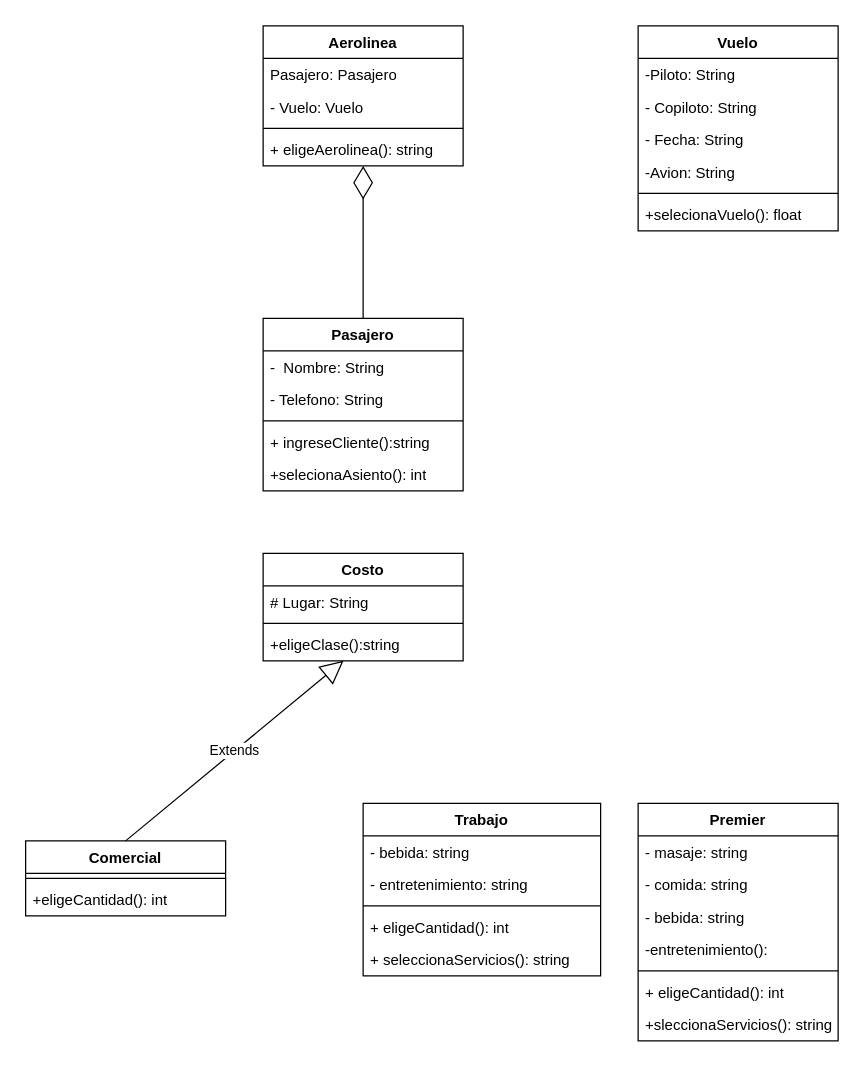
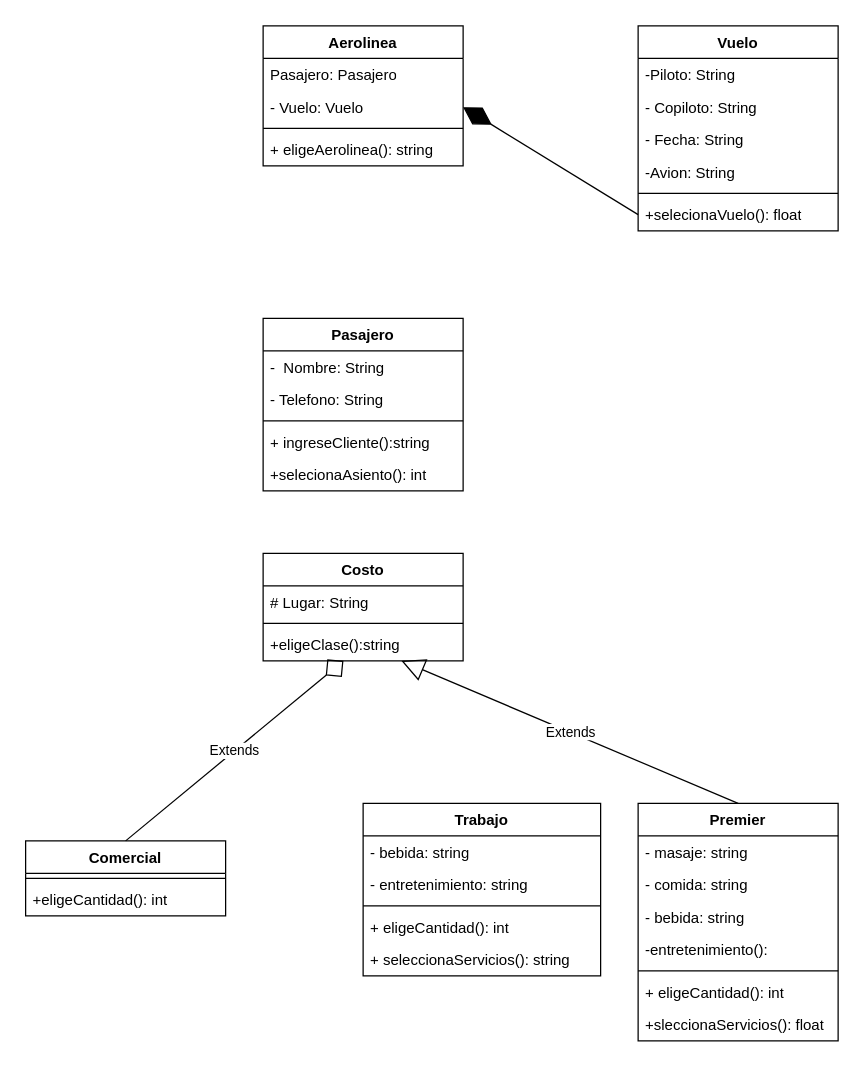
  <mxCell id="0" />
  <mxCell id="1" parent="0" />
  <mxCell id="2" value="Trabajo" style="swimlane;fontStyle=1;align=center;verticalAlign=top;childLayout=stackLayout;horizontal=1;startSize=26;horizontalStack=0;resizeParent=1;resizeParentMax=0;resizeLast=0;collapsible=1;marginBottom=0;whiteSpace=wrap;html=1;" parent="1" vertex="1"><mxGeometry x="290" y="642" width="190" height="138" as="geometry" /></mxCell>
  <mxCell id="3" value="- bebida: string" style="text;strokeColor=none;fillColor=none;align=left;verticalAlign=top;spacingLeft=4;spacingRight=4;overflow=hidden;rotatable=0;points=[[0,0.5],[1,0.5]];portConstraint=eastwest;whiteSpace=wrap;html=1;" vertex="1" parent="2"><mxGeometry y="26" width="190" height="26" as="geometry" /></mxCell>
  <mxCell id="4" value="- entretenimiento: string" style="text;strokeColor=none;fillColor=none;align=left;verticalAlign=top;spacingLeft=4;spacingRight=4;overflow=hidden;rotatable=0;points=[[0,0.5],[1,0.5]];portConstraint=eastwest;whiteSpace=wrap;html=1;" vertex="1" parent="2"><mxGeometry y="52" width="190" height="26" as="geometry" /></mxCell>
  <mxCell id="5" value="" style="line;strokeWidth=1;fillColor=none;align=left;verticalAlign=middle;spacingTop=-1;spacingLeft=3;spacingRight=3;rotatable=0;labelPosition=right;points=[];portConstraint=eastwest;strokeColor=inherit;" parent="2" vertex="1"><mxGeometry y="78" width="190" height="8" as="geometry" /></mxCell>
  <mxCell id="6" value="+ eligeCantidad(): int" style="text;strokeColor=none;fillColor=none;align=left;verticalAlign=top;spacingLeft=4;spacingRight=4;overflow=hidden;rotatable=0;points=[[0,0.5],[1,0.5]];portConstraint=eastwest;whiteSpace=wrap;html=1;" parent="2" vertex="1"><mxGeometry y="86" width="190" height="26" as="geometry" /></mxCell>
  <mxCell id="7" value="+ seleccionaServicios(): string" style="text;strokeColor=none;fillColor=none;align=left;verticalAlign=top;spacingLeft=4;spacingRight=4;overflow=hidden;rotatable=0;points=[[0,0.5],[1,0.5]];portConstraint=eastwest;whiteSpace=wrap;html=1;" vertex="1" parent="2"><mxGeometry y="112" width="190" height="26" as="geometry" /></mxCell>
  <mxCell id="8" value="Premier" style="swimlane;fontStyle=1;align=center;verticalAlign=top;childLayout=stackLayout;horizontal=1;startSize=26;horizontalStack=0;resizeParent=1;resizeParentMax=0;resizeLast=0;collapsible=1;marginBottom=0;whiteSpace=wrap;html=1;" parent="1" vertex="1"><mxGeometry x="510" y="642" width="160" height="190" as="geometry" /></mxCell>
  <mxCell id="9" value="- masaje: string" style="text;strokeColor=none;fillColor=none;align=left;verticalAlign=top;spacingLeft=4;spacingRight=4;overflow=hidden;rotatable=0;points=[[0,0.5],[1,0.5]];portConstraint=eastwest;whiteSpace=wrap;html=1;" vertex="1" parent="8"><mxGeometry y="26" width="160" height="26" as="geometry" /></mxCell>
  <mxCell id="10" value="- comida: string" style="text;strokeColor=none;fillColor=none;align=left;verticalAlign=top;spacingLeft=4;spacingRight=4;overflow=hidden;rotatable=0;points=[[0,0.5],[1,0.5]];portConstraint=eastwest;whiteSpace=wrap;html=1;" vertex="1" parent="8"><mxGeometry y="52" width="160" height="26" as="geometry" /></mxCell>
  <mxCell id="11" value="- bebida: string" style="text;strokeColor=none;fillColor=none;align=left;verticalAlign=top;spacingLeft=4;spacingRight=4;overflow=hidden;rotatable=0;points=[[0,0.5],[1,0.5]];portConstraint=eastwest;whiteSpace=wrap;html=1;" vertex="1" parent="8"><mxGeometry y="78" width="160" height="26" as="geometry" /></mxCell>
  <mxCell id="12" value="-entretenimiento():&lt;br&gt;" style="text;strokeColor=none;fillColor=none;align=left;verticalAlign=top;spacingLeft=4;spacingRight=4;overflow=hidden;rotatable=0;points=[[0,0.5],[1,0.5]];portConstraint=eastwest;whiteSpace=wrap;html=1;" vertex="1" parent="8"><mxGeometry y="104" width="160" height="26" as="geometry" /></mxCell>
  <mxCell id="13" value="" style="line;strokeWidth=1;fillColor=none;align=left;verticalAlign=middle;spacingTop=-1;spacingLeft=3;spacingRight=3;rotatable=0;labelPosition=right;points=[];portConstraint=eastwest;strokeColor=inherit;" parent="8" vertex="1"><mxGeometry y="130" width="160" height="8" as="geometry" /></mxCell>
  <mxCell id="14" value="+ eligeCantidad(): int" style="text;strokeColor=none;fillColor=none;align=left;verticalAlign=top;spacingLeft=4;spacingRight=4;overflow=hidden;rotatable=0;points=[[0,0.5],[1,0.5]];portConstraint=eastwest;whiteSpace=wrap;html=1;" parent="8" vertex="1"><mxGeometry y="138" width="160" height="26" as="geometry" /></mxCell>
- <mxCell id="15" value="+sleccionaServicios(): string" style="text;strokeColor=none;fillColor=none;align=left;verticalAlign=top;spacingLeft=4;spacingRight=4;overflow=hidden;rotatable=0;points=[[0,0.5],[1,0.5]];portConstraint=eastwest;whiteSpace=wrap;html=1;" vertex="1" parent="8"><mxGeometry y="164" width="160" height="26" as="geometry" /></mxCell>
+ <mxCell id="15" value="+sleccionaServicios(): float" style="text;strokeColor=none;fillColor=none;align=left;verticalAlign=top;spacingLeft=4;spacingRight=4;overflow=hidden;rotatable=0;points=[[0,0.5],[1,0.5]];portConstraint=eastwest;whiteSpace=wrap;html=1;" vertex="1" parent="8"><mxGeometry y="164" width="160" height="26" as="geometry" /></mxCell>
  <mxCell id="16" value="Comercial" style="swimlane;fontStyle=1;align=center;verticalAlign=top;childLayout=stackLayout;horizontal=1;startSize=26;horizontalStack=0;resizeParent=1;resizeParentMax=0;resizeLast=0;collapsible=1;marginBottom=0;whiteSpace=wrap;html=1;" parent="1" vertex="1"><mxGeometry x="20" y="672" width="160" height="60" as="geometry" /></mxCell>
  <mxCell id="17" value="" style="line;strokeWidth=1;fillColor=none;align=left;verticalAlign=middle;spacingTop=-1;spacingLeft=3;spacingRight=3;rotatable=0;labelPosition=right;points=[];portConstraint=eastwest;strokeColor=inherit;" parent="16" vertex="1"><mxGeometry y="26" width="160" height="8" as="geometry" /></mxCell>
  <mxCell id="18" value="+eligeCantidad(): int" style="text;strokeColor=none;fillColor=none;align=left;verticalAlign=top;spacingLeft=4;spacingRight=4;overflow=hidden;rotatable=0;points=[[0,0.5],[1,0.5]];portConstraint=eastwest;whiteSpace=wrap;html=1;" parent="16" vertex="1"><mxGeometry y="34" width="160" height="26" as="geometry" /></mxCell>
  <mxCell id="19" value="Costo" style="swimlane;fontStyle=1;align=center;verticalAlign=top;childLayout=stackLayout;horizontal=1;startSize=26;horizontalStack=0;resizeParent=1;resizeParentMax=0;resizeLast=0;collapsible=1;marginBottom=0;whiteSpace=wrap;html=1;" parent="1" vertex="1"><mxGeometry x="210" y="442" width="160" height="86" as="geometry" /></mxCell>
  <mxCell id="20" value="# Lugar: String" style="text;strokeColor=none;fillColor=none;align=left;verticalAlign=top;spacingLeft=4;spacingRight=4;overflow=hidden;rotatable=0;points=[[0,0.5],[1,0.5]];portConstraint=eastwest;whiteSpace=wrap;html=1;" parent="19" vertex="1"><mxGeometry y="26" width="160" height="26" as="geometry" /></mxCell>
  <mxCell id="21" value="" style="line;strokeWidth=1;fillColor=none;align=left;verticalAlign=middle;spacingTop=-1;spacingLeft=3;spacingRight=3;rotatable=0;labelPosition=right;points=[];portConstraint=eastwest;strokeColor=inherit;" parent="19" vertex="1"><mxGeometry y="52" width="160" height="8" as="geometry" /></mxCell>
  <mxCell id="22" value="+eligeClase():string" style="text;strokeColor=none;fillColor=none;align=left;verticalAlign=top;spacingLeft=4;spacingRight=4;overflow=hidden;rotatable=0;points=[[0,0.5],[1,0.5]];portConstraint=eastwest;whiteSpace=wrap;html=1;" parent="19" vertex="1"><mxGeometry y="60" width="160" height="26" as="geometry" /></mxCell>
  <mxCell id="23" value="Pasajero" style="swimlane;fontStyle=1;align=center;verticalAlign=top;childLayout=stackLayout;horizontal=1;startSize=26;horizontalStack=0;resizeParent=1;resizeParentMax=0;resizeLast=0;collapsible=1;marginBottom=0;whiteSpace=wrap;html=1;" parent="1" vertex="1"><mxGeometry x="210" y="254" width="160" height="138" as="geometry" /></mxCell>
  <mxCell id="24" value="-&amp;nbsp; Nombre: String" style="text;strokeColor=none;fillColor=none;align=left;verticalAlign=top;spacingLeft=4;spacingRight=4;overflow=hidden;rotatable=0;points=[[0,0.5],[1,0.5]];portConstraint=eastwest;whiteSpace=wrap;html=1;" parent="23" vertex="1"><mxGeometry y="26" width="160" height="26" as="geometry" /></mxCell>
  <mxCell id="25" value="- Telefono: String" style="text;strokeColor=none;fillColor=none;align=left;verticalAlign=top;spacingLeft=4;spacingRight=4;overflow=hidden;rotatable=0;points=[[0,0.5],[1,0.5]];portConstraint=eastwest;whiteSpace=wrap;html=1;" vertex="1" parent="23"><mxGeometry y="52" width="160" height="26" as="geometry" /></mxCell>
  <mxCell id="26" value="" style="line;strokeWidth=1;fillColor=none;align=left;verticalAlign=middle;spacingTop=-1;spacingLeft=3;spacingRight=3;rotatable=0;labelPosition=right;points=[];portConstraint=eastwest;strokeColor=inherit;" parent="23" vertex="1"><mxGeometry y="78" width="160" height="8" as="geometry" /></mxCell>
  <mxCell id="27" value="+ ingreseCliente():string" style="text;strokeColor=none;fillColor=none;align=left;verticalAlign=top;spacingLeft=4;spacingRight=4;overflow=hidden;rotatable=0;points=[[0,0.5],[1,0.5]];portConstraint=eastwest;whiteSpace=wrap;html=1;" parent="23" vertex="1"><mxGeometry y="86" width="160" height="26" as="geometry" /></mxCell>
  <mxCell id="28" value="+selecionaAsiento(): int" style="text;strokeColor=none;fillColor=none;align=left;verticalAlign=top;spacingLeft=4;spacingRight=4;overflow=hidden;rotatable=0;points=[[0,0.5],[1,0.5]];portConstraint=eastwest;whiteSpace=wrap;html=1;" vertex="1" parent="23"><mxGeometry y="112" width="160" height="26" as="geometry" /></mxCell>
  <mxCell id="29" value="Vuelo" style="swimlane;fontStyle=1;align=center;verticalAlign=top;childLayout=stackLayout;horizontal=1;startSize=26;horizontalStack=0;resizeParent=1;resizeParentMax=0;resizeLast=0;collapsible=1;marginBottom=0;whiteSpace=wrap;html=1;" parent="1" vertex="1"><mxGeometry x="510" y="20" width="160" height="164" as="geometry" /></mxCell>
  <mxCell id="30" value="-Piloto: String" style="text;strokeColor=none;fillColor=none;align=left;verticalAlign=top;spacingLeft=4;spacingRight=4;overflow=hidden;rotatable=0;points=[[0,0.5],[1,0.5]];portConstraint=eastwest;whiteSpace=wrap;html=1;" parent="29" vertex="1"><mxGeometry y="26" width="160" height="26" as="geometry" /></mxCell>
  <mxCell id="31" value="- Copiloto: String" style="text;strokeColor=none;fillColor=none;align=left;verticalAlign=top;spacingLeft=4;spacingRight=4;overflow=hidden;rotatable=0;points=[[0,0.5],[1,0.5]];portConstraint=eastwest;whiteSpace=wrap;html=1;" parent="29" vertex="1"><mxGeometry y="52" width="160" height="26" as="geometry" /></mxCell>
  <mxCell id="32" value="- Fecha: String" style="text;strokeColor=none;fillColor=none;align=left;verticalAlign=top;spacingLeft=4;spacingRight=4;overflow=hidden;rotatable=0;points=[[0,0.5],[1,0.5]];portConstraint=eastwest;whiteSpace=wrap;html=1;" parent="29" vertex="1"><mxGeometry y="78" width="160" height="26" as="geometry" /></mxCell>
  <mxCell id="33" value="-Avion: String" style="text;strokeColor=none;fillColor=none;align=left;verticalAlign=top;spacingLeft=4;spacingRight=4;overflow=hidden;rotatable=0;points=[[0,0.5],[1,0.5]];portConstraint=eastwest;whiteSpace=wrap;html=1;" parent="29" vertex="1"><mxGeometry y="104" width="160" height="26" as="geometry" /></mxCell>
  <mxCell id="34" value="" style="line;strokeWidth=1;fillColor=none;align=left;verticalAlign=middle;spacingTop=-1;spacingLeft=3;spacingRight=3;rotatable=0;labelPosition=right;points=[];portConstraint=eastwest;strokeColor=inherit;" parent="29" vertex="1"><mxGeometry y="130" width="160" height="8" as="geometry" /></mxCell>
  <mxCell id="35" value="+selecionaVuelo(): float" style="text;strokeColor=none;fillColor=none;align=left;verticalAlign=top;spacingLeft=4;spacingRight=4;overflow=hidden;rotatable=0;points=[[0,0.5],[1,0.5]];portConstraint=eastwest;whiteSpace=wrap;html=1;" parent="29" vertex="1"><mxGeometry y="138" width="160" height="26" as="geometry" /></mxCell>
  <mxCell id="36" value="Aerolinea" style="swimlane;fontStyle=1;align=center;verticalAlign=top;childLayout=stackLayout;horizontal=1;startSize=26;horizontalStack=0;resizeParent=1;resizeParentMax=0;resizeLast=0;collapsible=1;marginBottom=0;whiteSpace=wrap;html=1;" parent="1" vertex="1"><mxGeometry x="210" y="20" width="160" height="112" as="geometry" /></mxCell>
  <mxCell id="37" value="Pasajero: Pasajero" style="text;strokeColor=none;fillColor=none;align=left;verticalAlign=top;spacingLeft=4;spacingRight=4;overflow=hidden;rotatable=0;points=[[0,0.5],[1,0.5]];portConstraint=eastwest;whiteSpace=wrap;html=1;" parent="36" vertex="1"><mxGeometry y="26" width="160" height="26" as="geometry" /></mxCell>
  <mxCell id="38" value="- Vuelo: Vuelo" style="text;strokeColor=none;fillColor=none;align=left;verticalAlign=top;spacingLeft=4;spacingRight=4;overflow=hidden;rotatable=0;points=[[0,0.5],[1,0.5]];portConstraint=eastwest;whiteSpace=wrap;html=1;" parent="36" vertex="1"><mxGeometry y="52" width="160" height="26" as="geometry" /></mxCell>
  <mxCell id="39" value="" style="line;strokeWidth=1;fillColor=none;align=left;verticalAlign=middle;spacingTop=-1;spacingLeft=3;spacingRight=3;rotatable=0;labelPosition=right;points=[];portConstraint=eastwest;strokeColor=inherit;" parent="36" vertex="1"><mxGeometry y="78" width="160" height="8" as="geometry" /></mxCell>
  <mxCell id="40" value="+ eligeAerolinea(): string" style="text;strokeColor=none;fillColor=none;align=left;verticalAlign=top;spacingLeft=4;spacingRight=4;overflow=hidden;rotatable=0;points=[[0,0.5],[1,0.5]];portConstraint=eastwest;whiteSpace=wrap;html=1;" parent="36" vertex="1"><mxGeometry y="86" width="160" height="26" as="geometry" /></mxCell>
- <mxCell id="42" value="" style="endArrow=diamondThin;endFill=0;endSize=24;html=1;rounded=0;exitX=0.5;exitY=0;exitDx=0;exitDy=0;" edge="1" parent="1" source="23" target="40"><mxGeometry width="160" relative="1" as="geometry"><mxPoint x="120" y="292" as="sourcePoint" /><mxPoint x="280" y="292" as="targetPoint" /></mxGeometry></mxCell>
- <mxCell id="43" value="Extends" style="endArrow=block;endSize=16;endFill=0;html=1;rounded=0;exitX=0.5;exitY=0;exitDx=0;exitDy=0;" edge="1" parent="1" source="16" target="22"><mxGeometry width="160" relative="1" as="geometry"><mxPoint x="50" y="512" as="sourcePoint" /><mxPoint x="210" y="512" as="targetPoint" /></mxGeometry></mxCell>
+ <mxCell id="41" value="" style="endArrow=diamondThin;endFill=1;endSize=24;html=1;rounded=0;exitX=0;exitY=0.5;exitDx=0;exitDy=0;entryX=1;entryY=0.5;entryDx=0;entryDy=0;" edge="1" parent="1" source="35" target="38"><mxGeometry width="160" relative="1" as="geometry"><mxPoint x="120" y="252" as="sourcePoint" /><mxPoint x="340" y="182" as="targetPoint" /></mxGeometry></mxCell>
+ <mxCell id="43" value="Extends" style="endArrow=diamond;endSize=16;endFill=0;html=1;rounded=0;exitX=0.5;exitY=0;exitDx=0;exitDy=0;" edge="1" parent="1" source="16" target="22"><mxGeometry width="160" relative="1" as="geometry"><mxPoint x="50" y="512" as="sourcePoint" /><mxPoint x="210" y="512" as="targetPoint" /></mxGeometry></mxCell>
+ <mxCell id="44" value="Extends" style="endArrow=block;endSize=16;endFill=0;html=1;rounded=0;exitX=0.5;exitY=0;exitDx=0;exitDy=0;" edge="1" parent="1" source="8" target="22"><mxGeometry width="160" relative="1" as="geometry"><mxPoint x="120" y="582" as="sourcePoint" /><mxPoint x="280" y="582" as="targetPoint" /></mxGeometry></mxCell>
